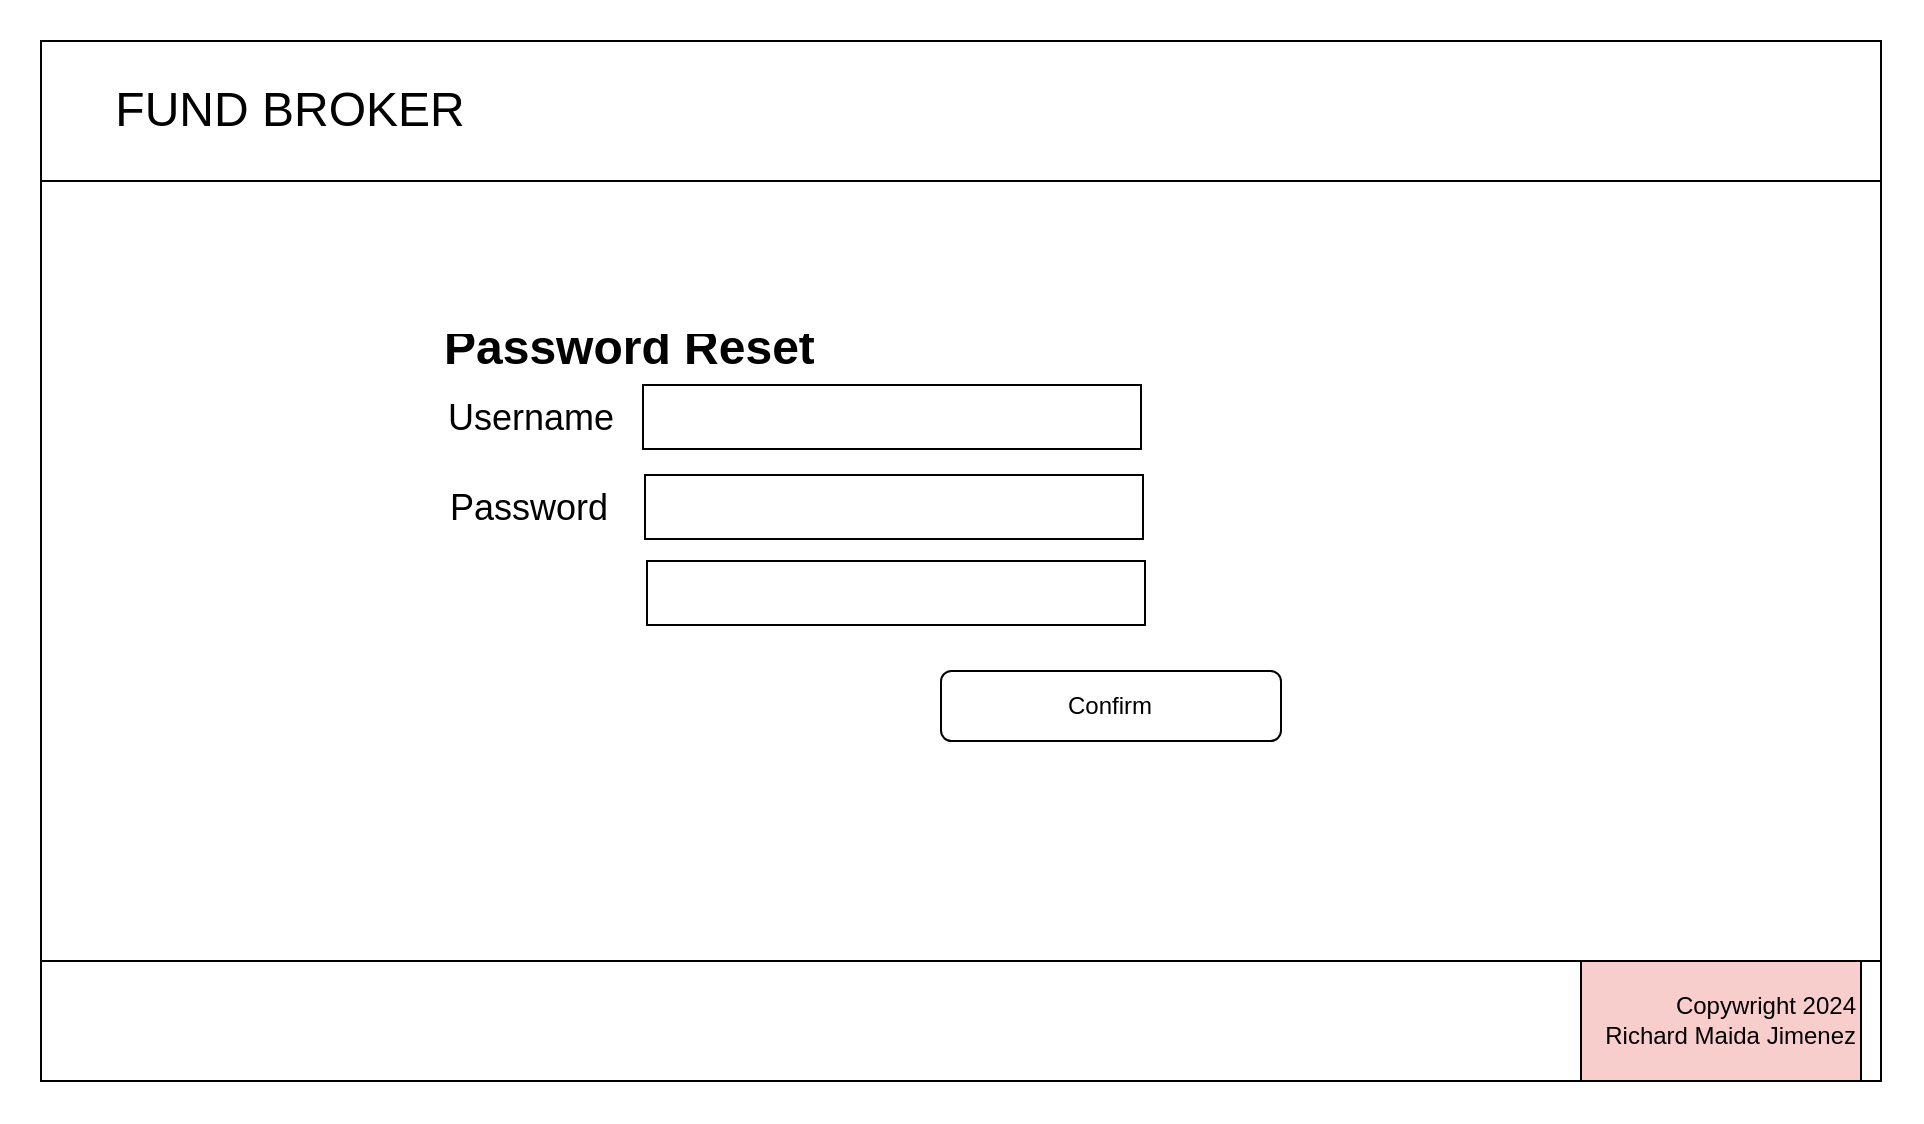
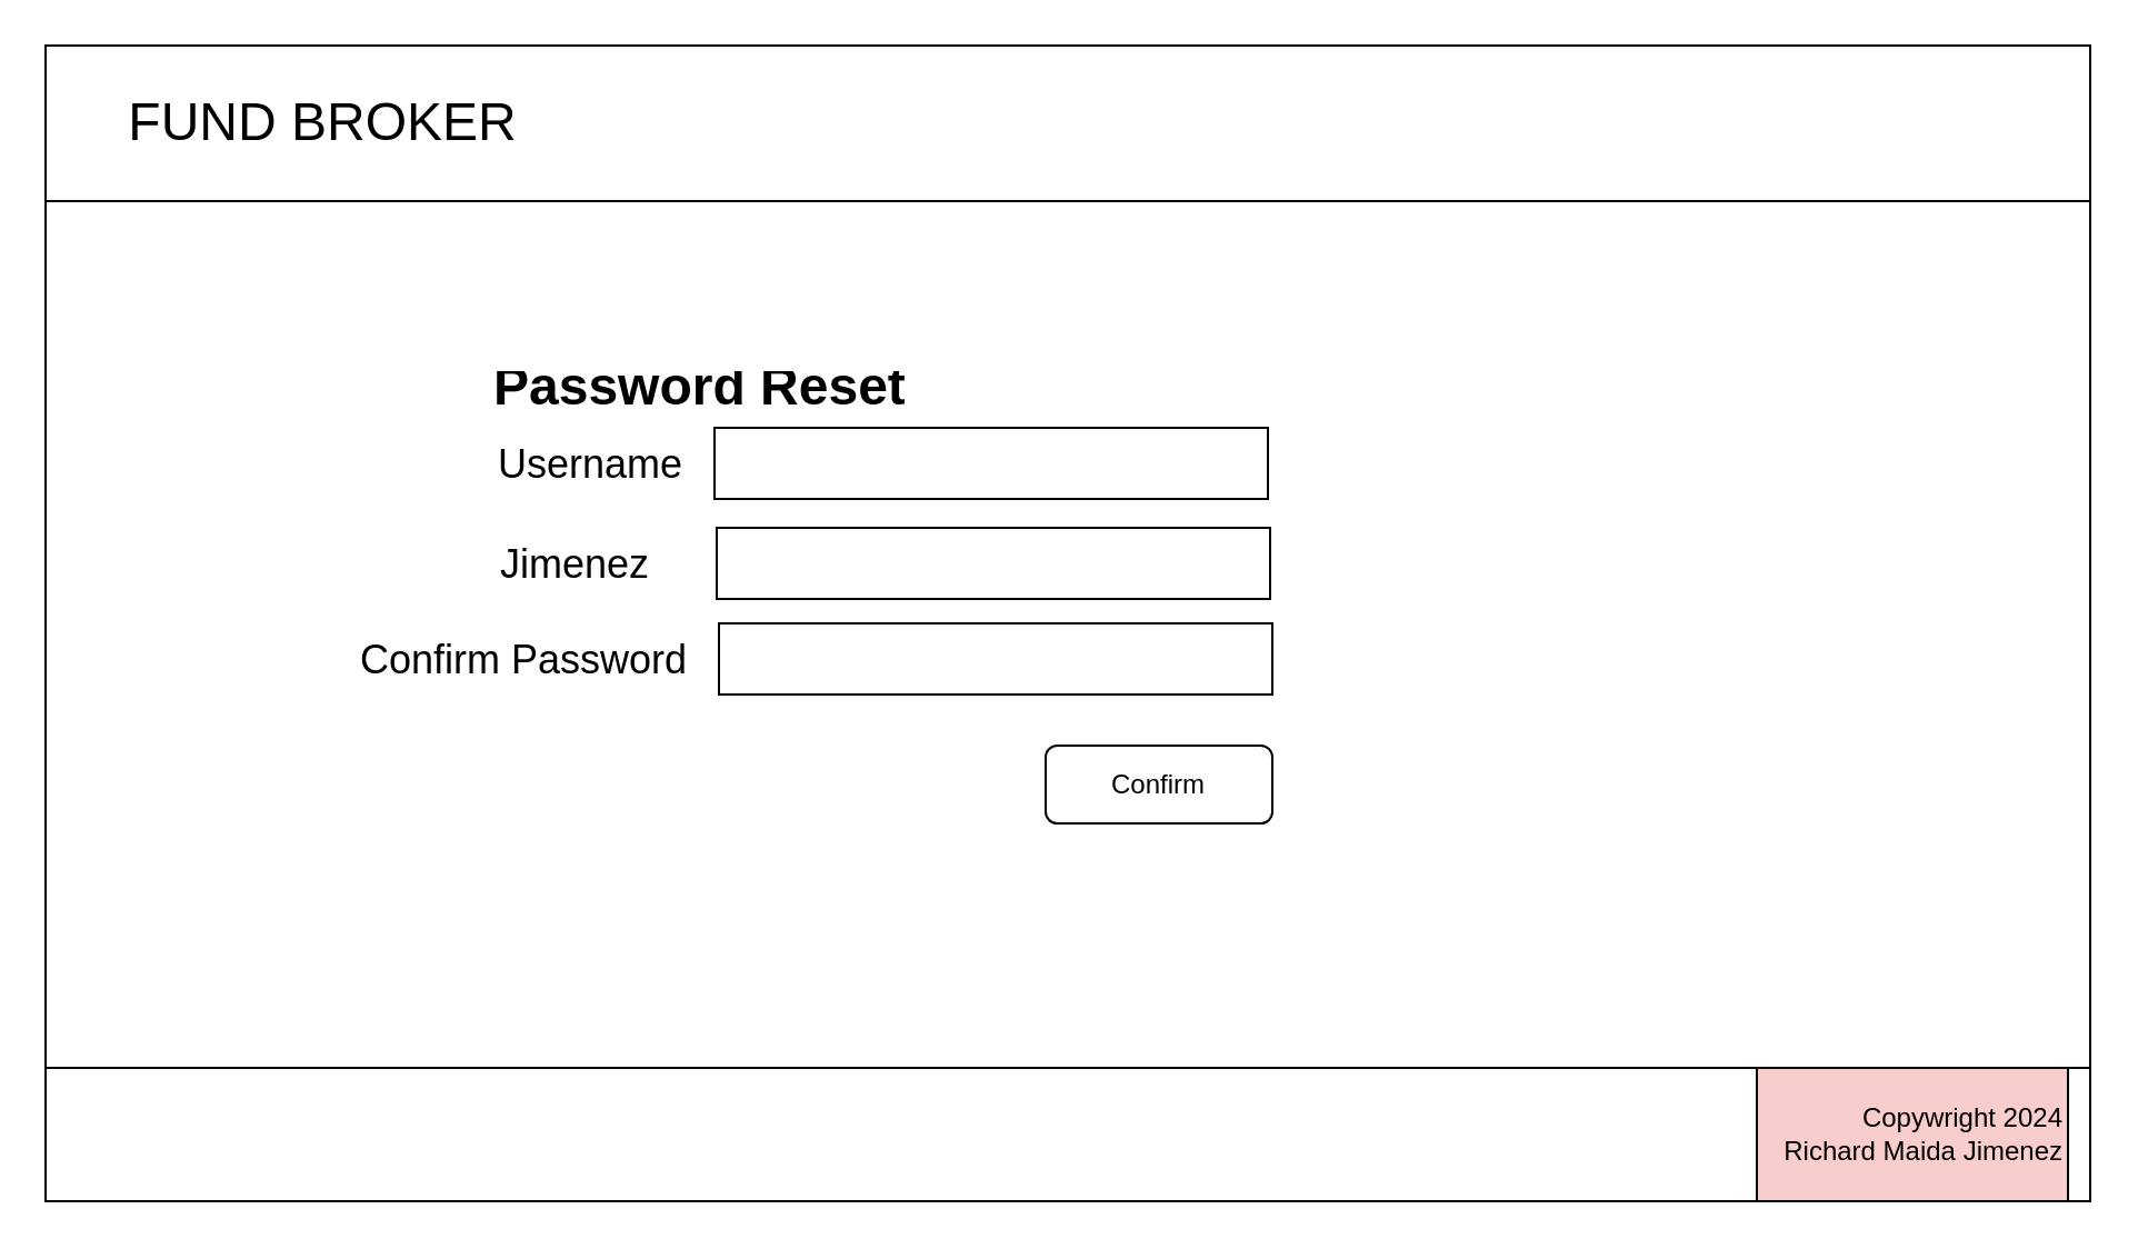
  <mxCell id="0" />
  <mxCell id="1" parent="0" />
  <mxCell id="2" value="" style="rounded=0;whiteSpace=wrap;html=1;" parent="1" vertex="1"><mxGeometry x="20" y="20" width="920" height="520" as="geometry" /></mxCell>
  <mxCell id="3" value="" style="rounded=0;whiteSpace=wrap;html=1;align=left;" parent="1" vertex="1"><mxGeometry x="20" y="20" width="920" height="70" as="geometry" /></mxCell>
  <mxCell id="4" value="" style="rounded=0;whiteSpace=wrap;html=1;align=right;" parent="1" vertex="1"><mxGeometry x="20" y="480" width="920" height="60" as="geometry" /></mxCell>
  <mxCell id="5" value="&lt;span style=&quot;&quot;&gt;Copywright 2024&lt;/span&gt;&lt;div style=&quot;&quot;&gt;&amp;nbsp;Richard Maida Jimenez&lt;/div&gt;" style="rounded=0;whiteSpace=wrap;html=1;align=right;fillColor=#f8cecc;" parent="1" vertex="1"><mxGeometry x="790" y="480" width="140" height="60" as="geometry" /></mxCell>
  <mxCell id="6" value="&lt;h1 style=&quot;margin-top: 0px; line-height: 60%;&quot;&gt;Password Reset&lt;/h1&gt;" style="text;html=1;whiteSpace=wrap;overflow=hidden;rounded=0;fontFamily=Helvetica;fontSize=12;fontColor=default;align=left;" parent="1" vertex="1"><mxGeometry x="220" y="160" width="210" height="30" as="geometry" /></mxCell>
  <mxCell id="7" value="&lt;font style=&quot;font-size: 24px;&quot;&gt;FUND BROKER&lt;/font&gt;" style="rounded=0;whiteSpace=wrap;html=1;strokeColor=#ffffff;align=center;verticalAlign=middle;fontFamily=Helvetica;fontSize=12;fontColor=default;fillColor=default;" parent="1" vertex="1"><mxGeometry x="30" y="30" width="230" height="50" as="geometry" /></mxCell>
  <mxCell id="8" value="&lt;h1 style=&quot;margin-top: 0px; line-height: 60%;&quot;&gt;&lt;span style=&quot;font-weight: normal;&quot;&gt;&lt;font style=&quot;font-size: 18px;&quot;&gt;Username&lt;/font&gt;&lt;/span&gt;&lt;/h1&gt;" style="text;html=1;whiteSpace=wrap;overflow=hidden;rounded=0;fontFamily=Helvetica;fontSize=12;fontColor=default;align=left;" vertex="1" parent="1"><mxGeometry x="222" y="193" width="98" height="30" as="geometry" /></mxCell>
  <mxCell id="9" value="" style="rounded=0;whiteSpace=wrap;html=1;" vertex="1" parent="1"><mxGeometry x="321" y="192" width="249" height="32" as="geometry" /></mxCell>
- <mxCell id="10" value="&lt;h1 style=&quot;margin-top: 0px; line-height: 60%;&quot;&gt;&lt;span style=&quot;font-weight: normal;&quot;&gt;&lt;font style=&quot;font-size: 18px;&quot;&gt;Password&lt;/font&gt;&lt;/span&gt;&lt;/h1&gt;" style="text;html=1;whiteSpace=wrap;overflow=hidden;rounded=0;fontFamily=Helvetica;fontSize=12;fontColor=default;align=left;" vertex="1" parent="1"><mxGeometry x="223" y="238" width="98" height="30" as="geometry" /></mxCell>
+ <mxCell id="10" value="&lt;h1 style=&quot;margin-top: 0px; line-height: 60%;&quot;&gt;&lt;span style=&quot;font-weight: normal;&quot;&gt;&lt;font style=&quot;font-size: 18px;&quot;&gt;Jimenez&lt;/font&gt;&lt;/span&gt;&lt;/h1&gt;" style="text;html=1;whiteSpace=wrap;overflow=hidden;rounded=0;fontFamily=Helvetica;fontSize=12;fontColor=default;align=left;" vertex="1" parent="1"><mxGeometry x="223" y="238" width="98" height="30" as="geometry" /></mxCell>
  <mxCell id="11" value="" style="rounded=0;whiteSpace=wrap;html=1;" vertex="1" parent="1"><mxGeometry x="322" y="237" width="249" height="32" as="geometry" /></mxCell>
+ <mxCell id="12" value="&lt;h1 style=&quot;margin-top: 0px; line-height: 60%;&quot;&gt;&lt;span style=&quot;font-weight: normal;&quot;&gt;&lt;font style=&quot;font-size: 18px;&quot;&gt;Confirm&amp;nbsp;&lt;/font&gt;&lt;/span&gt;&lt;span style=&quot;font-size: 18px; font-weight: normal; background-color: initial;&quot;&gt;Password&lt;/span&gt;&lt;/h1&gt;" style="text;html=1;whiteSpace=wrap;overflow=hidden;rounded=0;fontFamily=Helvetica;fontSize=12;fontColor=default;align=left;" vertex="1" parent="1"><mxGeometry x="160" y="281" width="162" height="30" as="geometry" /></mxCell>
  <mxCell id="13" value="" style="rounded=0;whiteSpace=wrap;html=1;" vertex="1" parent="1"><mxGeometry x="323" y="280" width="249" height="32" as="geometry" /></mxCell>
- <mxCell id="14" value="Confirm" style="rounded=1;whiteSpace=wrap;html=1;" vertex="1" parent="1"><mxGeometry x="470" y="335" width="170" height="35" as="geometry" /></mxCell>
+ <mxCell id="14" value="Confirm" style="rounded=1;whiteSpace=wrap;html=1;" vertex="1" parent="1"><mxGeometry x="470" y="335" width="102" height="35" as="geometry" /></mxCell>
